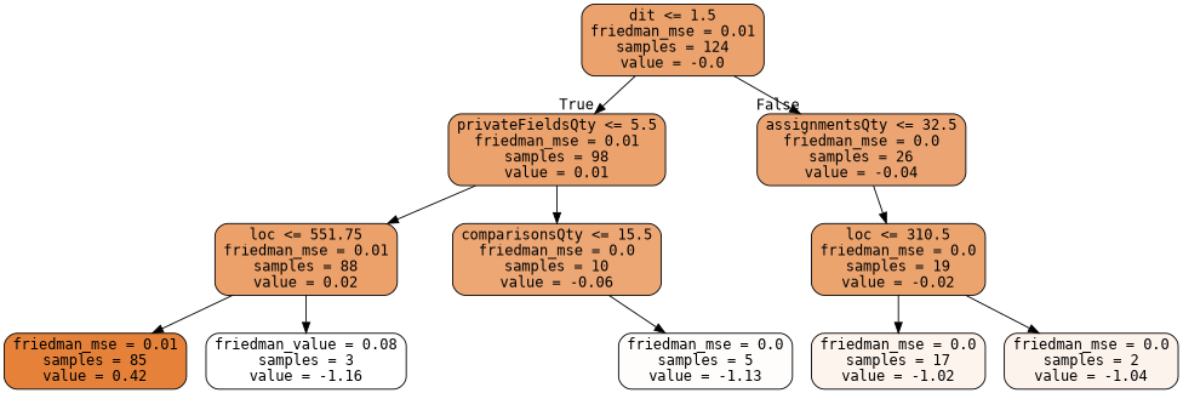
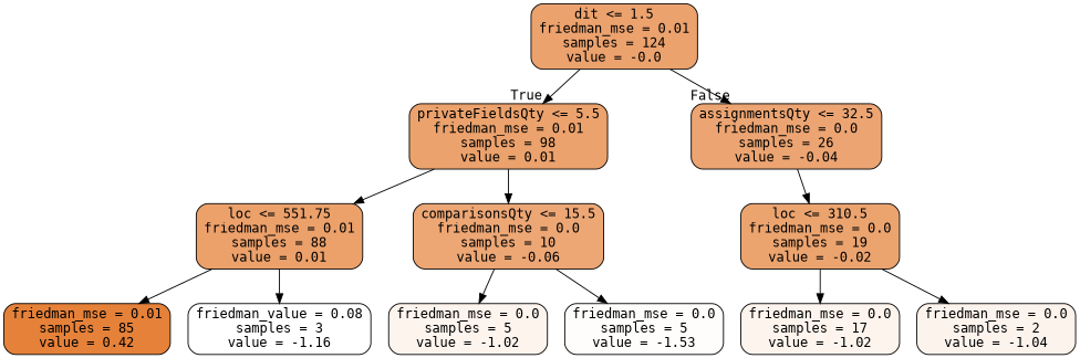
  digraph {
    fontname="DejaVu Sans Mono"
    node [color=black fontname="DejaVu Sans Mono" shape=box style="filled, rounded"]
    edge [fontname="DejaVu Sans Mono"]
    n1 [fillcolor="#eca26d" label="dit <= 1.5\nfriedman_mse = 0.01\nsamples = 124\nvalue = -0.0"]
    n2 [fillcolor="#eca26c" label="privateFieldsQty <= 5.5\nfriedman_mse = 0.01\nsamples = 98\nvalue = 0.01"]
    n3 [fillcolor="#eca572" label="assignmentsQty <= 32.5\nfriedman_mse = 0.0\nsamples = 26\nvalue = -0.04"]
-   n4 [fillcolor="#eca16b" label="loc <= 551.75\nfriedman_mse = 0.01\nsamples = 88\nvalue = 0.02"]
+   n4 [fillcolor="#eca16b" label="loc <= 551.75\nfriedman_mse = 0.01\nsamples = 88\nvalue = 0.01"]
    n5 [fillcolor="#eda775" label="comparisonsQty <= 15.5\nfriedman_mse = 0.0\nsamples = 10\nvalue = -0.06"]
    n6 [fillcolor="#eca46f" label="loc <= 310.5\nfriedman_mse = 0.0\nsamples = 19\nvalue = -0.02"]
    n7 [fillcolor="#e58139" label="friedman_mse = 0.01\nsamples = 85\nvalue = 0.42"]
    n8 [fillcolor="#ffffff" label="friedman_value = 0.08\nsamples = 3\nvalue = -1.16"]
-   n10 [fillcolor="#fefdfb" label="friedman_mse = 0.0\nsamples = 5\nvalue = -1.13"]
+   n9 [fillcolor="#fdf4ee" label="friedman_mse = 0.0\nsamples = 5\nvalue = -1.02"]
+   n10 [fillcolor="#fefdfb" label="friedman_mse = 0.0\nsamples = 5\nvalue = -1.53"]
    n11 [fillcolor="#fdf4ed" label="friedman_mse = 0.0\nsamples = 17\nvalue = -1.02"]
    n12 [fillcolor="#fdf3ed" label="friedman_mse = 0.0\nsamples = 2\nvalue = -1.04"]
    n1 -> n2 [headlabel=True labelangle=45 labeldistance=2.5]
    n1 -> n3 [headlabel=False labelangle=-45 labeldistance=2.5]
    n2 -> n4
    n2 -> n5
    n3 -> n6
    n4 -> n7
    n4 -> n8
+   n5 -> n9
    n5 -> n10
    n6 -> n11
    n6 -> n12
  }
